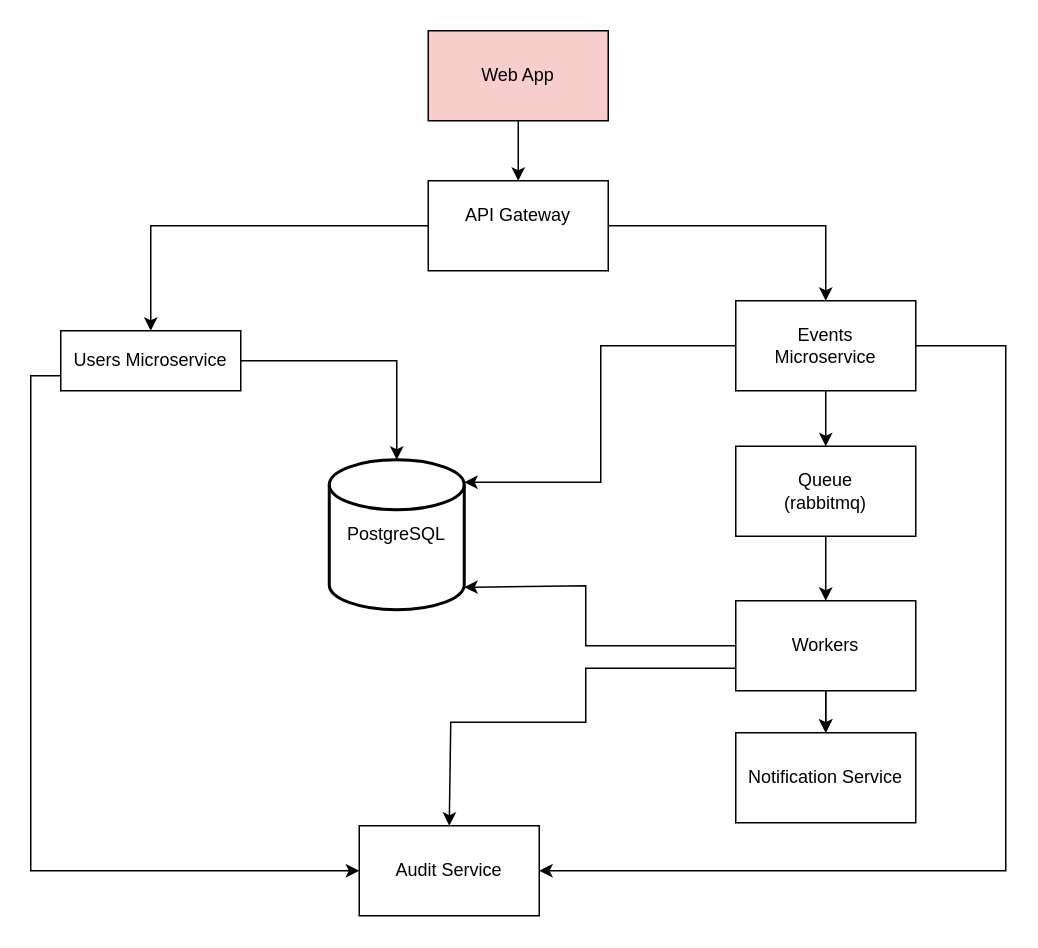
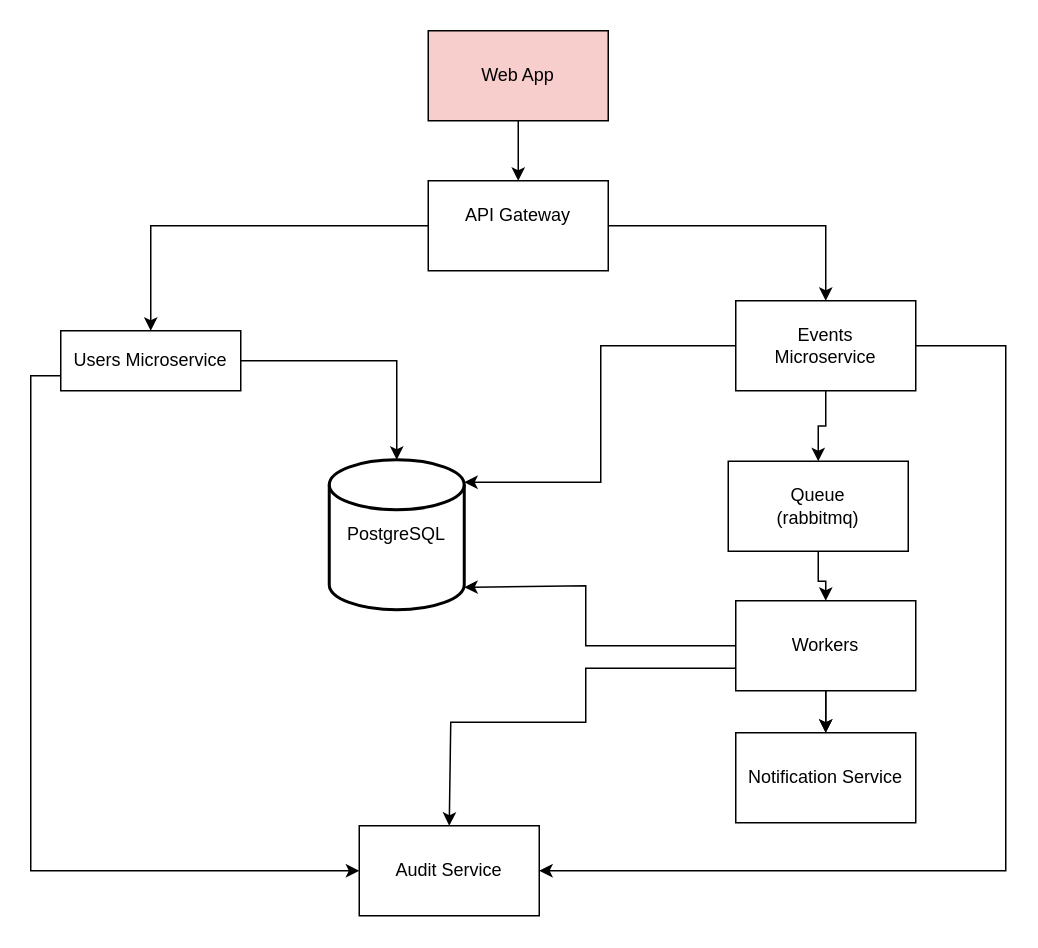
  <mxCell id="0" />
  <mxCell id="1" parent="0" />
  <mxCell id="2" style="edgeStyle=orthogonalEdgeStyle;rounded=0;orthogonalLoop=1;jettySize=auto;html=1;entryX=0.5;entryY=0;entryDx=0;entryDy=0;" edge="1" parent="1" source="3" target="6"><mxGeometry relative="1" as="geometry" /></mxCell>
  <mxCell id="3" value="Web App" style="rounded=0;whiteSpace=wrap;html=1;fillColor=#f8cecc;" vertex="1" parent="1"><mxGeometry x="285" y="20" width="120" height="60" as="geometry" /></mxCell>
  <mxCell id="4" style="edgeStyle=orthogonalEdgeStyle;rounded=0;orthogonalLoop=1;jettySize=auto;html=1;entryX=0.5;entryY=0;entryDx=0;entryDy=0;" edge="1" parent="1" source="6" target="9"><mxGeometry relative="1" as="geometry"><mxPoint x="160" y="400" as="targetPoint" /><Array as="points"><mxPoint x="100" y="150" /></Array></mxGeometry></mxCell>
  <mxCell id="5" style="edgeStyle=orthogonalEdgeStyle;rounded=0;orthogonalLoop=1;jettySize=auto;html=1;entryX=0.5;entryY=0;entryDx=0;entryDy=0;" edge="1" parent="1" source="6" target="12"><mxGeometry relative="1" as="geometry"><mxPoint x="550" y="200" as="targetPoint" /></mxGeometry></mxCell>
  <mxCell id="6" value="&#10;API Gateway&#10;&#10;" style="rounded=0;whiteSpace=wrap;html=1;" vertex="1" parent="1"><mxGeometry x="285" y="120" width="120" height="60" as="geometry" /></mxCell>
  <mxCell id="7" style="edgeStyle=orthogonalEdgeStyle;rounded=0;orthogonalLoop=1;jettySize=auto;html=1;entryX=0.5;entryY=0;entryDx=0;entryDy=0;entryPerimeter=0;" edge="1" parent="1" source="9" target="21"><mxGeometry relative="1" as="geometry" /></mxCell>
  <mxCell id="8" style="edgeStyle=orthogonalEdgeStyle;rounded=0;orthogonalLoop=1;jettySize=auto;html=1;entryX=0;entryY=0.5;entryDx=0;entryDy=0;" edge="1" parent="1" source="9" target="23"><mxGeometry relative="1" as="geometry"><Array as="points"><mxPoint x="20" y="250" /><mxPoint x="20" y="580" /></Array></mxGeometry></mxCell>
  <mxCell id="9" value="&lt;div&gt;Users Microservice&lt;/div&gt;" style="rounded=0;whiteSpace=wrap;html=1;" vertex="1" parent="1"><mxGeometry x="40" y="220" width="120" height="40" as="geometry" /></mxCell>
  <mxCell id="10" value="" style="edgeStyle=orthogonalEdgeStyle;rounded=0;orthogonalLoop=1;jettySize=auto;html=1;" edge="1" parent="1" source="12" target="14"><mxGeometry relative="1" as="geometry" /></mxCell>
  <mxCell id="11" style="edgeStyle=orthogonalEdgeStyle;rounded=0;orthogonalLoop=1;jettySize=auto;html=1;entryX=1;entryY=0.5;entryDx=0;entryDy=0;" edge="1" parent="1" source="12" target="23"><mxGeometry relative="1" as="geometry"><Array as="points"><mxPoint x="670" y="230" /><mxPoint x="670" y="580" /><mxPoint x="367" y="580" /></Array></mxGeometry></mxCell>
  <mxCell id="12" value="Events&lt;div&gt;Microservice&lt;/div&gt;" style="rounded=0;whiteSpace=wrap;html=1;" vertex="1" parent="1"><mxGeometry x="490" y="200" width="120" height="60" as="geometry" /></mxCell>
  <mxCell id="13" value="" style="edgeStyle=orthogonalEdgeStyle;rounded=0;orthogonalLoop=1;jettySize=auto;html=1;" edge="1" parent="1" source="14" target="18"><mxGeometry relative="1" as="geometry" /></mxCell>
- <mxCell id="14" value="&lt;div&gt;Queue&lt;br&gt;(rabbitmq)&lt;/div&gt;" style="whiteSpace=wrap;html=1;rounded=0;" vertex="1" parent="1"><mxGeometry x="490" y="297" width="120" height="60" as="geometry" /></mxCell>
+ <mxCell id="14" value="&lt;div&gt;Queue&lt;br&gt;(rabbitmq)&lt;/div&gt;" style="whiteSpace=wrap;html=1;rounded=0;" vertex="1" parent="1"><mxGeometry x="485" y="307" width="120" height="60" as="geometry" /></mxCell>
  <mxCell id="15" value="" style="edgeStyle=orthogonalEdgeStyle;rounded=0;orthogonalLoop=1;jettySize=auto;html=1;" edge="1" parent="1" source="18" target="22"><mxGeometry relative="1" as="geometry" /></mxCell>
  <mxCell id="16" value="" style="edgeStyle=orthogonalEdgeStyle;rounded=0;orthogonalLoop=1;jettySize=auto;html=1;" edge="1" parent="1" source="18" target="22"><mxGeometry relative="1" as="geometry" /></mxCell>
  <mxCell id="17" value="" style="edgeStyle=orthogonalEdgeStyle;rounded=0;orthogonalLoop=1;jettySize=auto;html=1;exitX=0;exitY=0.75;exitDx=0;exitDy=0;entryX=0.5;entryY=0;entryDx=0;entryDy=0;" edge="1" parent="1" source="18" target="23"><mxGeometry relative="1" as="geometry"><mxPoint x="520" y="481" as="sourcePoint" /><mxPoint x="340" y="600" as="targetPoint" /><Array as="points"><mxPoint x="390" y="445" /><mxPoint x="390" y="481" /><mxPoint x="300" y="481" /></Array></mxGeometry></mxCell>
  <mxCell id="18" value="&lt;div&gt;Workers&lt;/div&gt;" style="whiteSpace=wrap;html=1;rounded=0;" vertex="1" parent="1"><mxGeometry x="490" y="400" width="120" height="60" as="geometry" /></mxCell>
  <mxCell id="19" style="edgeStyle=orthogonalEdgeStyle;rounded=0;orthogonalLoop=1;jettySize=auto;html=1;entryX=1;entryY=0.15;entryDx=0;entryDy=0;entryPerimeter=0;" edge="1" parent="1" source="12" target="21"><mxGeometry relative="1" as="geometry"><Array as="points"><mxPoint x="400" y="230" /><mxPoint x="400" y="321" /></Array></mxGeometry></mxCell>
  <mxCell id="20" style="edgeStyle=orthogonalEdgeStyle;rounded=0;orthogonalLoop=1;jettySize=auto;html=1;entryX=1;entryY=0.85;entryDx=0;entryDy=0;entryPerimeter=0;" edge="1" parent="1" source="18" target="21"><mxGeometry relative="1" as="geometry"><Array as="points"><mxPoint x="390" y="430" /><mxPoint x="390" y="390" /></Array></mxGeometry></mxCell>
  <mxCell id="21" value="PostgreSQL" style="strokeWidth=2;html=1;shape=mxgraph.flowchart.database;whiteSpace=wrap;" vertex="1" parent="1"><mxGeometry x="219" y="306" width="90" height="100" as="geometry" /></mxCell>
  <mxCell id="22" value="&lt;div&gt;Notification Service&lt;/div&gt;" style="whiteSpace=wrap;html=1;rounded=0;" vertex="1" parent="1"><mxGeometry x="490" y="488" width="120" height="60" as="geometry" /></mxCell>
  <mxCell id="23" value="Audit Service" style="whiteSpace=wrap;html=1;rounded=0;" vertex="1" parent="1"><mxGeometry x="239" y="550" width="120" height="60" as="geometry" /></mxCell>
